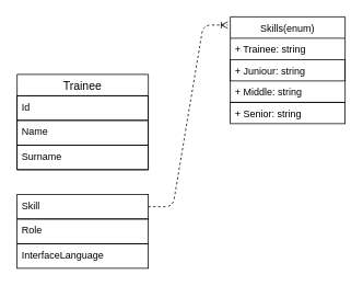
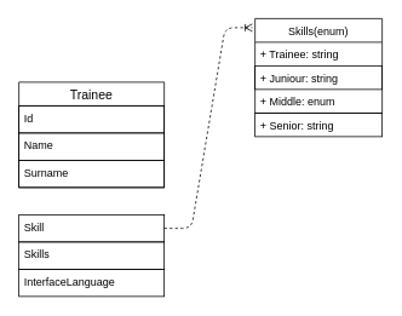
  <mxCell id="0" />
  <mxCell id="1" parent="0" />
  <mxCell id="2" value="Trainee" style="swimlane;fontStyle=0;childLayout=stackLayout;horizontal=1;startSize=26;horizontalStack=0;resizeParent=1;resizeParentMax=0;resizeLast=0;collapsible=1;marginBottom=0;align=center;fontSize=14;strokeColor=default;" vertex="1" parent="1"><mxGeometry x="20" y="90" width="160" height="116" as="geometry" /></mxCell>
  <mxCell id="3" value="Id" style="text;strokeColor=default;fillColor=none;spacingLeft=4;spacingRight=4;overflow=hidden;rotatable=0;points=[[0,0.5],[1,0.5]];portConstraint=eastwest;fontSize=12;" vertex="1" parent="2"><mxGeometry y="26" width="160" height="30" as="geometry" /></mxCell>
  <mxCell id="4" value="Name" style="text;strokeColor=default;fillColor=none;spacingLeft=4;spacingRight=4;overflow=hidden;rotatable=0;points=[[0,0.5],[1,0.5]];portConstraint=eastwest;fontSize=12;" vertex="1" parent="2"><mxGeometry y="56" width="160" height="30" as="geometry" /></mxCell>
  <mxCell id="5" value="Surname" style="text;strokeColor=default;fillColor=none;spacingLeft=4;spacingRight=4;overflow=hidden;rotatable=0;points=[[0,0.5],[1,0.5]];portConstraint=eastwest;fontSize=12;" vertex="1" parent="2"><mxGeometry y="86" width="160" height="30" as="geometry" /></mxCell>
- <mxCell id="6" value="Role" style="text;strokeColor=default;fillColor=none;spacingLeft=4;spacingRight=4;overflow=hidden;rotatable=0;points=[[0,0.5],[1,0.5]];portConstraint=eastwest;fontSize=12;" vertex="1" parent="1"><mxGeometry x="20" y="266" width="160" height="30" as="geometry" /></mxCell>
+ <mxCell id="6" value="Skills" style="text;strokeColor=default;fillColor=none;spacingLeft=4;spacingRight=4;overflow=hidden;rotatable=0;points=[[0,0.5],[1,0.5]];portConstraint=eastwest;fontSize=12;" vertex="1" parent="1"><mxGeometry x="20" y="266" width="160" height="30" as="geometry" /></mxCell>
  <mxCell id="7" value="Skill" style="text;strokeColor=default;fillColor=none;spacingLeft=4;spacingRight=4;overflow=hidden;rotatable=0;points=[[0,0.5],[1,0.5]];portConstraint=eastwest;fontSize=12;" vertex="1" parent="1"><mxGeometry x="20" y="236" width="160" height="30" as="geometry" /></mxCell>
  <mxCell id="8" value="" style="edgeStyle=entityRelationEdgeStyle;fontSize=12;html=1;endArrow=ERoneToMany;entryX=-0.021;entryY=0.096;entryDx=0;entryDy=0;entryPerimeter=0;exitX=1;exitY=0.5;exitDx=0;exitDy=0;dashed=1;" edge="1" parent="1" source="7" target="9"><mxGeometry width="100" height="100" relative="1" as="geometry"><mxPoint x="240" y="220" as="sourcePoint" /><mxPoint x="266.96" y="190.036" as="targetPoint" /></mxGeometry></mxCell>
  <mxCell id="9" value="Skills(enum)" style="swimlane;fontStyle=0;childLayout=stackLayout;horizontal=1;startSize=26;fillColor=none;horizontalStack=0;resizeParent=1;resizeParentMax=0;resizeLast=0;collapsible=1;marginBottom=0;strokeColor=default;" vertex="1" parent="1"><mxGeometry x="280" y="20" width="140" height="104" as="geometry" /></mxCell>
  <mxCell id="10" value="+ Trainee: string" style="text;strokeColor=none;fillColor=none;align=left;verticalAlign=top;spacingLeft=4;spacingRight=4;overflow=hidden;rotatable=0;points=[[0,0.5],[1,0.5]];portConstraint=eastwest;" vertex="1" parent="9"><mxGeometry y="26" width="140" height="26" as="geometry" /></mxCell>
  <mxCell id="11" value="+ Juniour: string" style="text;strokeColor=default;fillColor=none;align=left;verticalAlign=top;spacingLeft=4;spacingRight=4;overflow=hidden;rotatable=0;points=[[0,0.5],[1,0.5]];portConstraint=eastwest;" vertex="1" parent="9"><mxGeometry y="52" width="140" height="26" as="geometry" /></mxCell>
- <mxCell id="12" value="+ Middle: string" style="text;strokeColor=none;fillColor=none;align=left;verticalAlign=top;spacingLeft=4;spacingRight=4;overflow=hidden;rotatable=0;points=[[0,0.5],[1,0.5]];portConstraint=eastwest;" vertex="1" parent="9"><mxGeometry y="78" width="140" height="26" as="geometry" /></mxCell>
+ <mxCell id="12" value="+ Middle: enum" style="text;strokeColor=none;fillColor=none;align=left;verticalAlign=top;spacingLeft=4;spacingRight=4;overflow=hidden;rotatable=0;points=[[0,0.5],[1,0.5]];portConstraint=eastwest;" vertex="1" parent="9"><mxGeometry y="78" width="140" height="26" as="geometry" /></mxCell>
  <mxCell id="13" value="+ Senior: string" style="text;strokeColor=default;fillColor=none;align=left;verticalAlign=top;spacingLeft=4;spacingRight=4;overflow=hidden;rotatable=0;points=[[0,0.5],[1,0.5]];portConstraint=eastwest;" vertex="1" parent="1"><mxGeometry x="280" y="124" width="140" height="26" as="geometry" /></mxCell>
  <mxCell id="14" value="InterfaceLanguage" style="text;strokeColor=default;fillColor=none;spacingLeft=4;spacingRight=4;overflow=hidden;rotatable=0;points=[[0,0.5],[1,0.5]];portConstraint=eastwest;fontSize=12;" vertex="1" parent="1"><mxGeometry x="20" y="296" width="160" height="30" as="geometry" /></mxCell>
